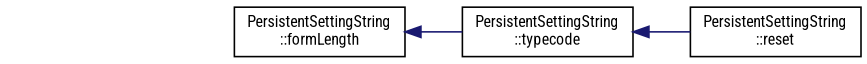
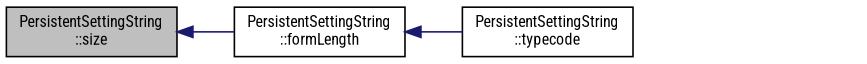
  digraph {
    fontname="Roboto Condensed"
    rankdir=LR
    node [color=black fillcolor=white fontname="Roboto Condensed" fontsize=10 shape=record style=filled]
    edge [color=midnightblue dir=back fontname="Roboto Condensed" fontsize=10 labelfontname=Helvetica labelfontsize=10 style=solid]
+   n1 [fillcolor=grey75 fontcolor=black height=0.2 label="PersistentSettingString\l::size" width=0.4]
    n2 [height=0.2 label="PersistentSettingString\l::formLength" width=0.4]
    n3 [height=0.2 label="PersistentSettingString\l::typecode" width=0.4]
-   n4 [height=0.2 label="PersistentSettingString\l::reset" width=0.4]
+   n1 -> n2
    n2 -> n3
-   n3 -> n4
  }
